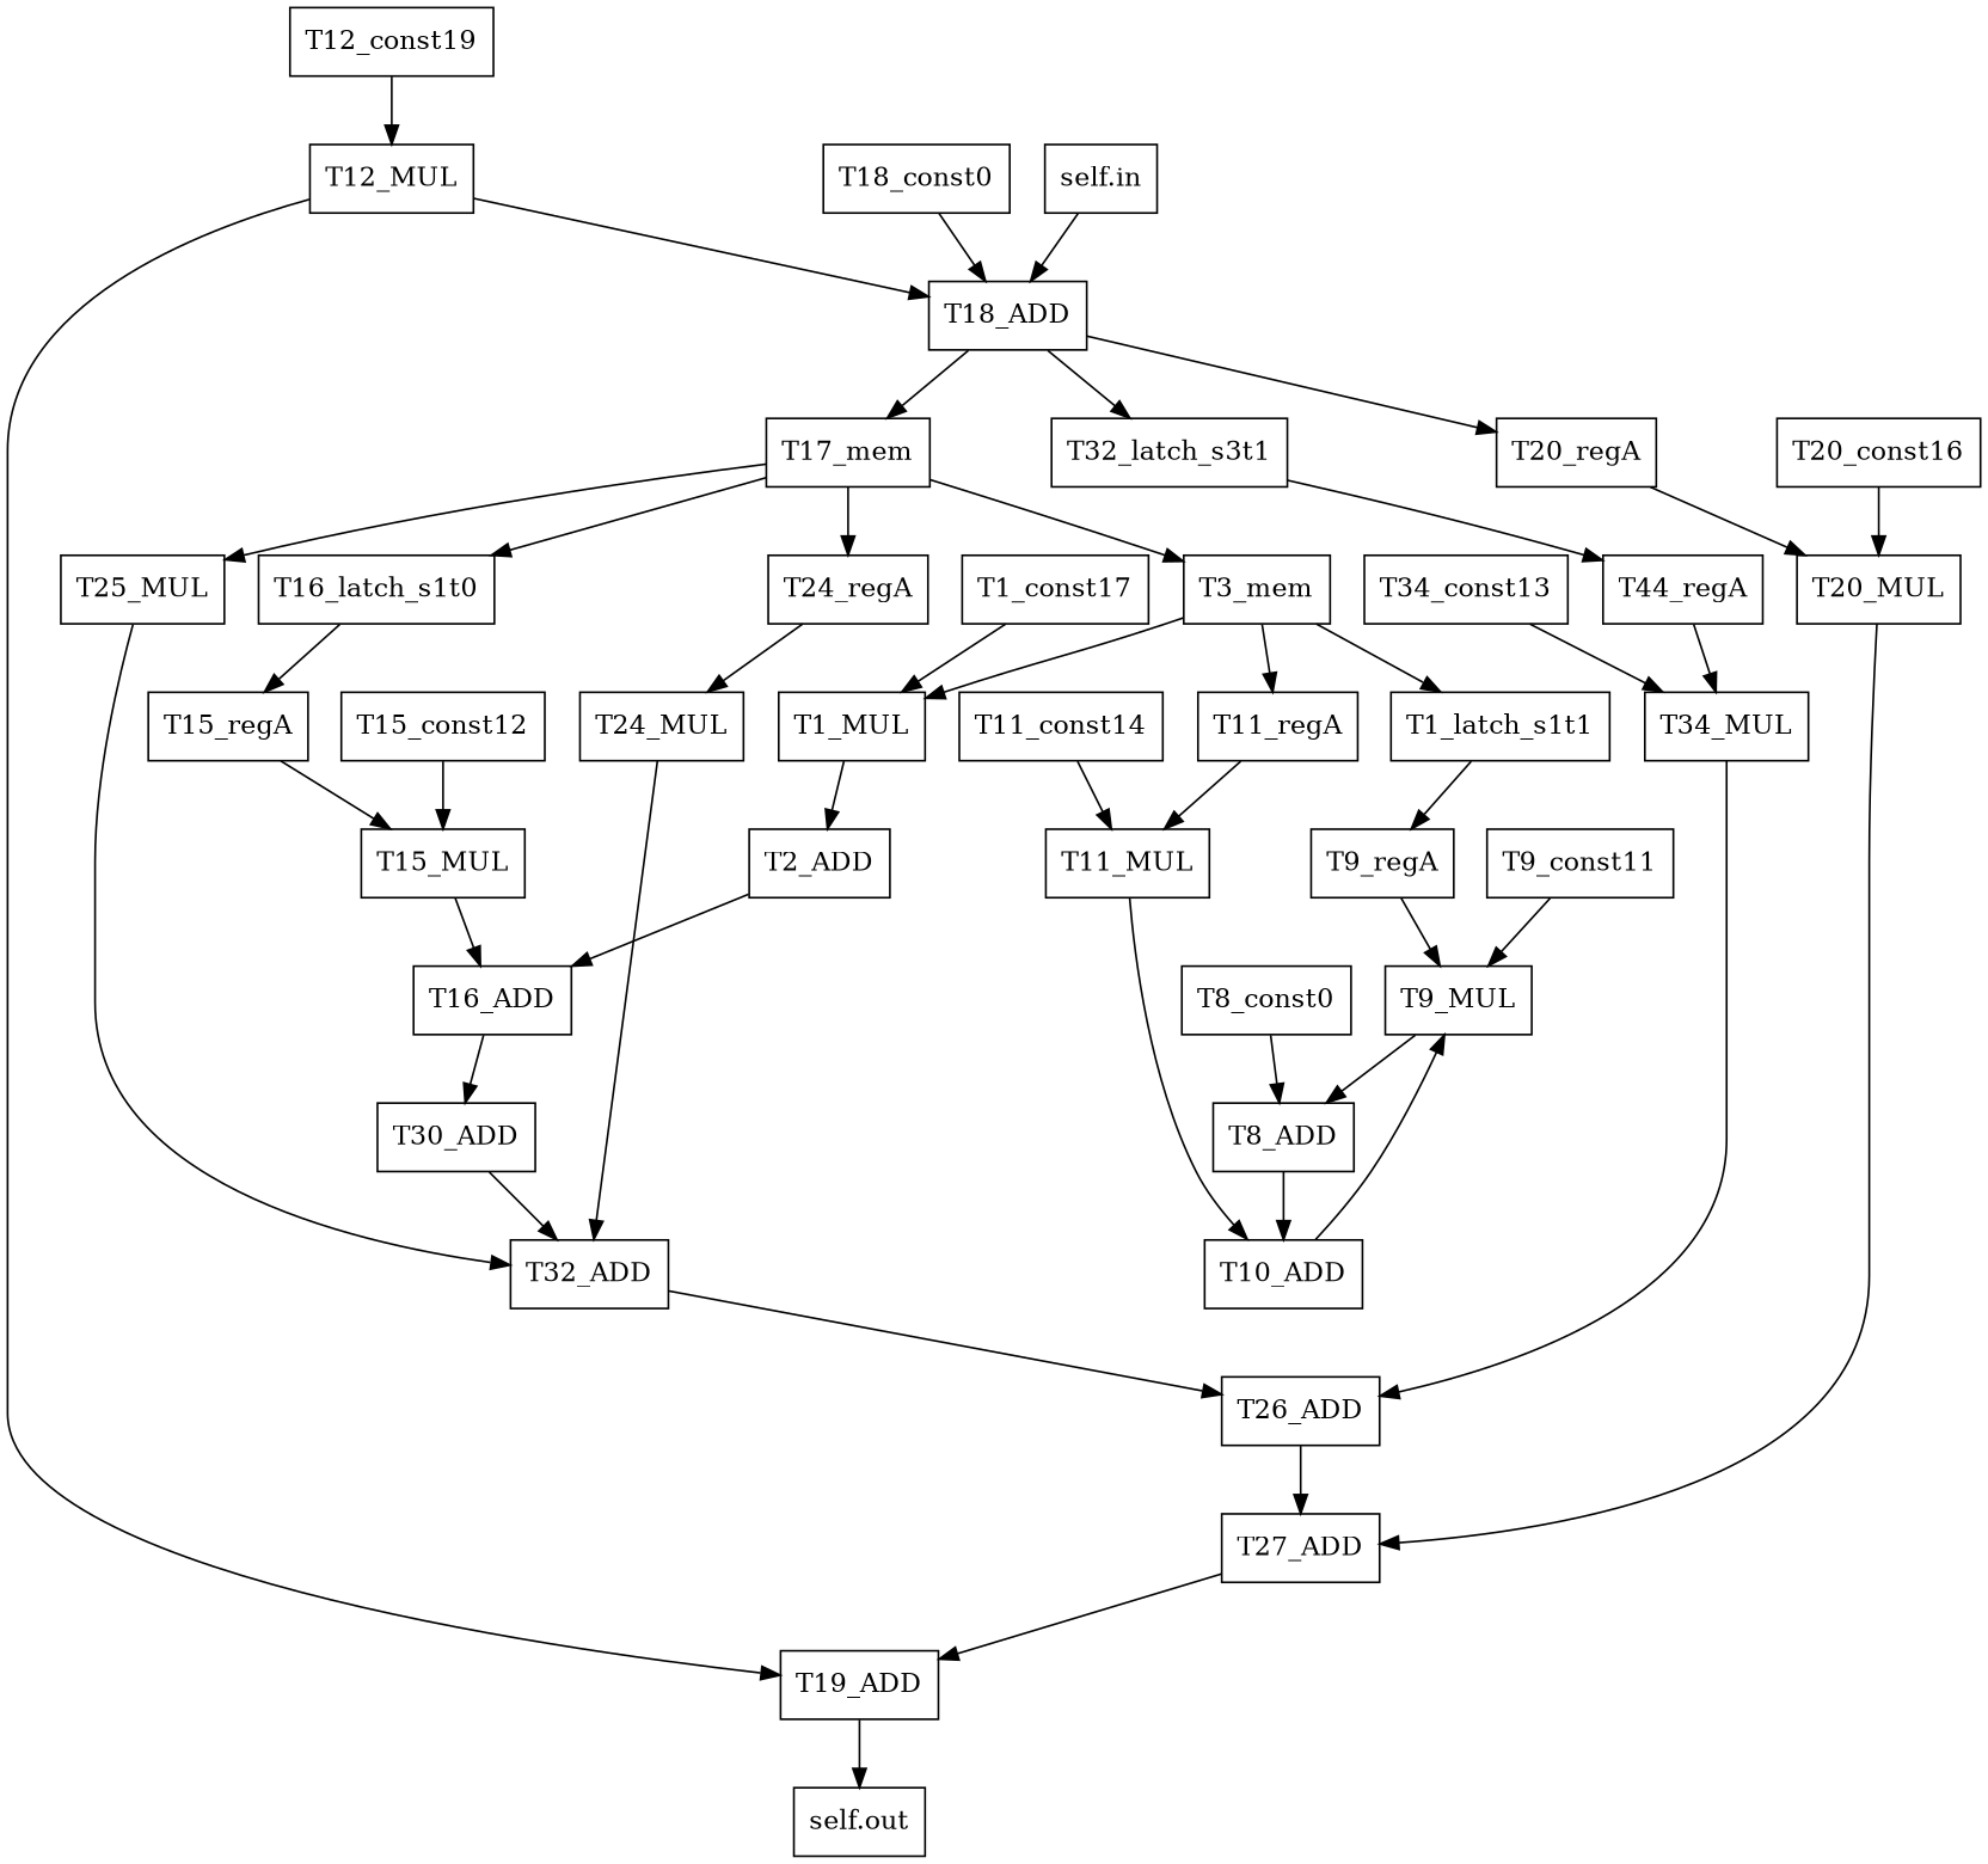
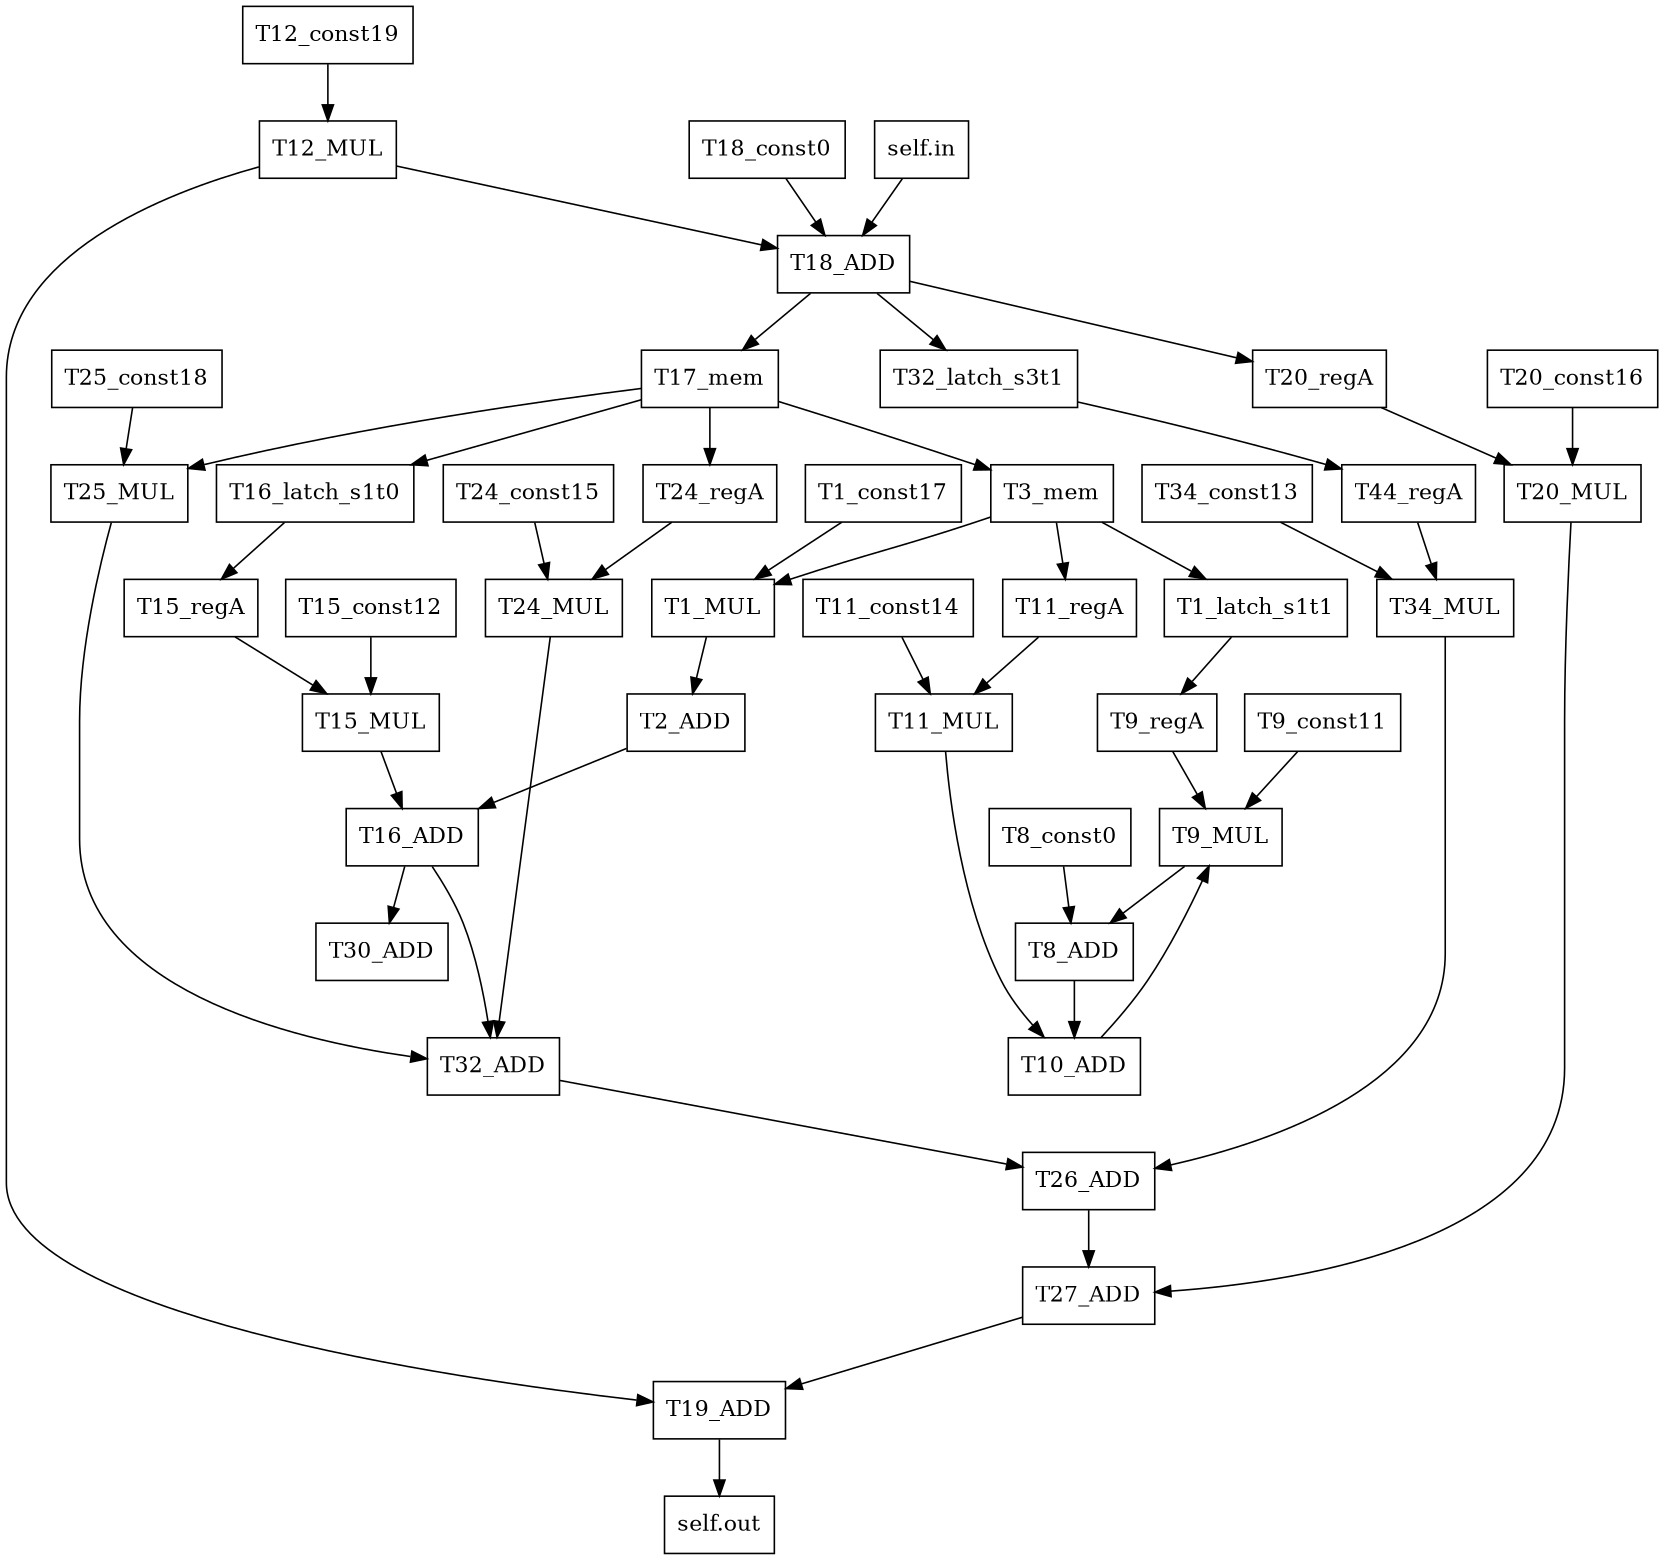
  digraph {
    node [shape=box]
    T3_mem
    T1_latch_s1t1
    T1_MUL
    T11_regA
    T9_regA
    T2_ADD
    T11_MUL
    T9_MUL
    T16_ADD
    T1_const17
    T10_ADD
    T30_ADD
    T17_mem
    T16_latch_s1t0
    T24_regA
    T25_MUL
    T15_regA
    T24_MUL
    T32_ADD
    T19_ADD
    "self.out"
    T8_const0
    T8_ADD
    T9_const11
    T11_const14
    T18_ADD
    T20_regA
    T32_latch_s3t1
    T12_MUL
    T20_MUL
    n31 [label=T44_regA]
    T12_const19
    T15_MUL
    T15_const12
    "self.in"
    T18_const0
    T27_ADD
    T20_const16
+   T24_const15
    T26_ADD
+   T25_const18
    T34_MUL
    T34_const13
    T3_mem -> T1_latch_s1t1
    T3_mem -> T1_MUL
    T3_mem -> T11_regA
    T1_latch_s1t1 -> T9_regA
    T1_MUL -> T2_ADD
    T11_regA -> T11_MUL
    T9_regA -> T9_MUL
    T2_ADD -> T16_ADD
    T11_MUL -> T10_ADD
    T9_MUL -> T8_ADD
    T16_ADD -> T30_ADD
    T1_const17 -> T1_MUL
    T10_ADD -> T9_MUL
-   T30_ADD -> T32_ADD
+   T16_ADD -> T32_ADD
    T17_mem -> T3_mem
    T17_mem -> T16_latch_s1t0
    T17_mem -> T24_regA
    T17_mem -> T25_MUL
    T16_latch_s1t0 -> T15_regA
    T24_regA -> T24_MUL
    T25_MUL -> T32_ADD
    T15_regA -> T15_MUL
    T24_MUL -> T32_ADD
    T32_ADD -> T26_ADD
    T19_ADD -> "self.out"
    T8_const0 -> T8_ADD
    T8_ADD -> T10_ADD
    T9_const11 -> T9_MUL
    T11_const14 -> T11_MUL
    T18_ADD -> T17_mem
    T18_ADD -> T20_regA
    T18_ADD -> T32_latch_s3t1
    T20_regA -> T20_MUL
    T32_latch_s3t1 -> n31
    T12_MUL -> T19_ADD
    T12_MUL -> T18_ADD
    T20_MUL -> T27_ADD
    n31 -> T34_MUL
    T12_const19 -> T12_MUL
    T15_MUL -> T16_ADD
    T15_const12 -> T15_MUL
    "self.in" -> T18_ADD
    T18_const0 -> T18_ADD
    T27_ADD -> T19_ADD
    T20_const16 -> T20_MUL
+   T24_const15 -> T24_MUL
    T26_ADD -> T27_ADD
+   T25_const18 -> T25_MUL
    T34_MUL -> T26_ADD
    T34_const13 -> T34_MUL
  }
